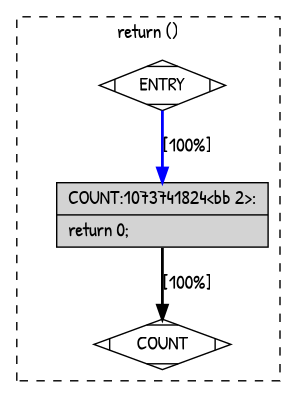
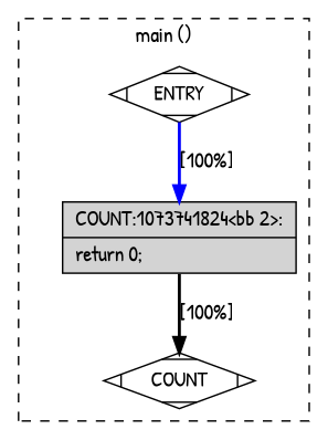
  digraph {
    fontname="Patrick Hand"
    node [fillcolor=white fontname="Patrick Hand" shape=Mdiamond style=filled]
    edge [constraint=true fontname="Patrick Hand" headport=n style="solid,bold" tailport=s]
    n1 [label=ENTRY]
    n2 [label=COUNT]
    n3 [fillcolor=lightgrey label="{COUNT:1073741824\<bb\ 2\>:\l|return\ 0;\l}" shape=record]
    subgraph cluster_1 {
      color=black
-     label="return ()"
+     label="main ()"
      style=dashed
      n1
      n2
      n3
    }
    n1 -> n2 [style=invis]
    n1 -> n3 [color=blue label="[100%]" weight=100]
    n3 -> n2 [color=black label="[100%]" weight=10]
  }
